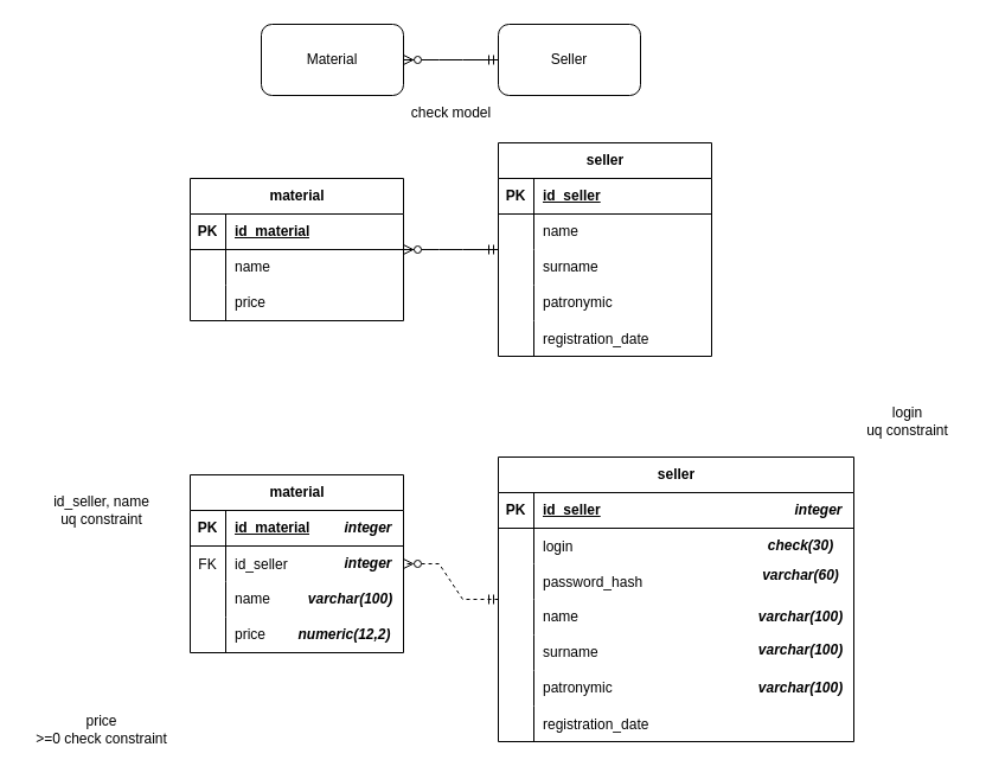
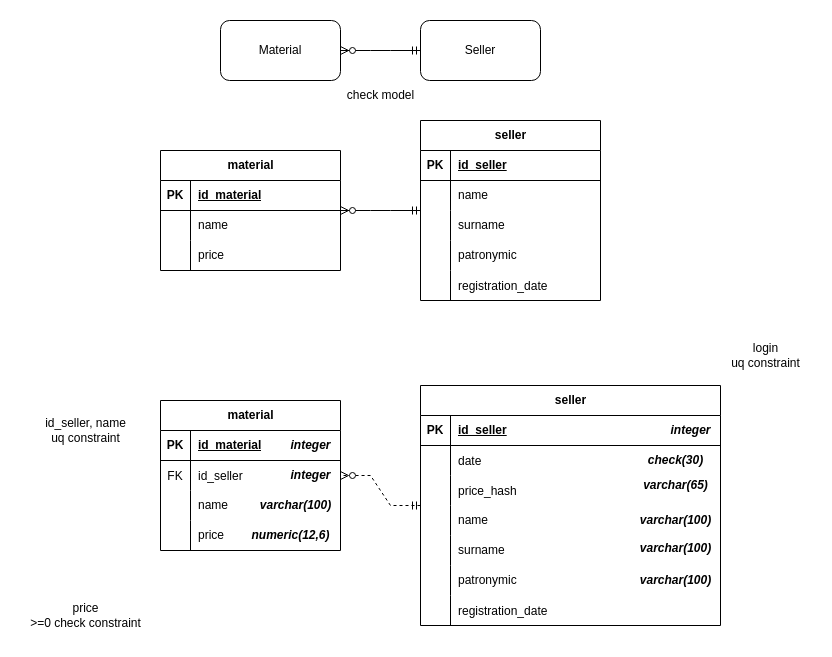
  <mxCell id="0" />
  <mxCell id="1" parent="0" />
  <mxCell id="2" value="Material" style="rounded=1;whiteSpace=wrap;html=1;" parent="1" vertex="1"><mxGeometry x="220" y="20" width="120" height="60" as="geometry" /></mxCell>
  <mxCell id="3" value="Seller" style="rounded=1;whiteSpace=wrap;html=1;" parent="1" vertex="1"><mxGeometry x="420" y="20" width="120" height="60" as="geometry" /></mxCell>
  <mxCell id="4" value="" style="edgeStyle=entityRelationEdgeStyle;fontSize=12;html=1;endArrow=ERzeroToMany;startArrow=ERmandOne;rounded=0;" parent="1" source="3" target="2" edge="1"><mxGeometry width="100" height="100" relative="1" as="geometry"><mxPoint x="400" y="260" as="sourcePoint" /><mxPoint x="500" y="160" as="targetPoint" /></mxGeometry></mxCell>
  <mxCell id="5" value="check model" style="text;html=1;align=center;verticalAlign=middle;resizable=0;points=[];autosize=1;strokeColor=none;fillColor=none;" parent="1" vertex="1"><mxGeometry x="335" y="80" width="90" height="30" as="geometry" /></mxCell>
  <mxCell id="6" value="material" style="shape=table;startSize=30;container=1;collapsible=1;childLayout=tableLayout;fixedRows=1;rowLines=0;fontStyle=1;align=center;resizeLast=1;html=1;" parent="1" vertex="1"><mxGeometry x="160" y="150" width="180" height="120" as="geometry" /></mxCell>
  <mxCell id="7" value="" style="shape=tableRow;horizontal=0;startSize=0;swimlaneHead=0;swimlaneBody=0;fillColor=none;collapsible=0;dropTarget=0;points=[[0,0.5],[1,0.5]];portConstraint=eastwest;top=0;left=0;right=0;bottom=1;" parent="6" vertex="1"><mxGeometry y="30" width="180" height="30" as="geometry" /></mxCell>
  <mxCell id="8" value="PK" style="shape=partialRectangle;connectable=0;fillColor=none;top=0;left=0;bottom=0;right=0;fontStyle=1;overflow=hidden;whiteSpace=wrap;html=1;" parent="7" vertex="1"><mxGeometry width="30" height="30" as="geometry"><mxRectangle width="30" height="30" as="alternateBounds" /></mxGeometry></mxCell>
  <mxCell id="9" value="id_material" style="shape=partialRectangle;connectable=0;fillColor=none;top=0;left=0;bottom=0;right=0;align=left;spacingLeft=6;fontStyle=5;overflow=hidden;whiteSpace=wrap;html=1;" parent="7" vertex="1"><mxGeometry x="30" width="150" height="30" as="geometry"><mxRectangle width="150" height="30" as="alternateBounds" /></mxGeometry></mxCell>
  <mxCell id="10" value="" style="shape=tableRow;horizontal=0;startSize=0;swimlaneHead=0;swimlaneBody=0;fillColor=none;collapsible=0;dropTarget=0;points=[[0,0.5],[1,0.5]];portConstraint=eastwest;top=0;left=0;right=0;bottom=0;" parent="6" vertex="1"><mxGeometry y="60" width="180" height="30" as="geometry" /></mxCell>
  <mxCell id="11" value="" style="shape=partialRectangle;connectable=0;fillColor=none;top=0;left=0;bottom=0;right=0;editable=1;overflow=hidden;whiteSpace=wrap;html=1;" parent="10" vertex="1"><mxGeometry width="30" height="30" as="geometry"><mxRectangle width="30" height="30" as="alternateBounds" /></mxGeometry></mxCell>
  <mxCell id="12" value="name" style="shape=partialRectangle;connectable=0;fillColor=none;top=0;left=0;bottom=0;right=0;align=left;spacingLeft=6;overflow=hidden;whiteSpace=wrap;html=1;" parent="10" vertex="1"><mxGeometry x="30" width="150" height="30" as="geometry"><mxRectangle width="150" height="30" as="alternateBounds" /></mxGeometry></mxCell>
  <mxCell id="13" value="" style="shape=tableRow;horizontal=0;startSize=0;swimlaneHead=0;swimlaneBody=0;fillColor=none;collapsible=0;dropTarget=0;points=[[0,0.5],[1,0.5]];portConstraint=eastwest;top=0;left=0;right=0;bottom=0;" parent="6" vertex="1"><mxGeometry y="90" width="180" height="30" as="geometry" /></mxCell>
  <mxCell id="14" value="" style="shape=partialRectangle;connectable=0;fillColor=none;top=0;left=0;bottom=0;right=0;editable=1;overflow=hidden;whiteSpace=wrap;html=1;" parent="13" vertex="1"><mxGeometry width="30" height="30" as="geometry"><mxRectangle width="30" height="30" as="alternateBounds" /></mxGeometry></mxCell>
  <mxCell id="15" value="price" style="shape=partialRectangle;connectable=0;fillColor=none;top=0;left=0;bottom=0;right=0;align=left;spacingLeft=6;overflow=hidden;whiteSpace=wrap;html=1;" parent="13" vertex="1"><mxGeometry x="30" width="150" height="30" as="geometry"><mxRectangle width="150" height="30" as="alternateBounds" /></mxGeometry></mxCell>
  <mxCell id="16" value="seller" style="shape=table;startSize=30;container=1;collapsible=1;childLayout=tableLayout;fixedRows=1;rowLines=0;fontStyle=1;align=center;resizeLast=1;html=1;" parent="1" vertex="1"><mxGeometry x="420" y="120" width="180" height="180" as="geometry" /></mxCell>
  <mxCell id="17" value="" style="shape=tableRow;horizontal=0;startSize=0;swimlaneHead=0;swimlaneBody=0;fillColor=none;collapsible=0;dropTarget=0;points=[[0,0.5],[1,0.5]];portConstraint=eastwest;top=0;left=0;right=0;bottom=1;" parent="16" vertex="1"><mxGeometry y="30" width="180" height="30" as="geometry" /></mxCell>
  <mxCell id="18" value="PK" style="shape=partialRectangle;connectable=0;fillColor=none;top=0;left=0;bottom=0;right=0;fontStyle=1;overflow=hidden;whiteSpace=wrap;html=1;" parent="17" vertex="1"><mxGeometry width="30" height="30" as="geometry"><mxRectangle width="30" height="30" as="alternateBounds" /></mxGeometry></mxCell>
  <mxCell id="19" value="id_seller" style="shape=partialRectangle;connectable=0;fillColor=none;top=0;left=0;bottom=0;right=0;align=left;spacingLeft=6;fontStyle=5;overflow=hidden;whiteSpace=wrap;html=1;" parent="17" vertex="1"><mxGeometry x="30" width="150" height="30" as="geometry"><mxRectangle width="150" height="30" as="alternateBounds" /></mxGeometry></mxCell>
  <mxCell id="20" value="" style="shape=tableRow;horizontal=0;startSize=0;swimlaneHead=0;swimlaneBody=0;fillColor=none;collapsible=0;dropTarget=0;points=[[0,0.5],[1,0.5]];portConstraint=eastwest;top=0;left=0;right=0;bottom=0;" parent="16" vertex="1"><mxGeometry y="60" width="180" height="30" as="geometry" /></mxCell>
  <mxCell id="21" value="" style="shape=partialRectangle;connectable=0;fillColor=none;top=0;left=0;bottom=0;right=0;editable=1;overflow=hidden;whiteSpace=wrap;html=1;" parent="20" vertex="1"><mxGeometry width="30" height="30" as="geometry"><mxRectangle width="30" height="30" as="alternateBounds" /></mxGeometry></mxCell>
  <mxCell id="22" value="name" style="shape=partialRectangle;connectable=0;fillColor=none;top=0;left=0;bottom=0;right=0;align=left;spacingLeft=6;overflow=hidden;whiteSpace=wrap;html=1;" parent="20" vertex="1"><mxGeometry x="30" width="150" height="30" as="geometry"><mxRectangle width="150" height="30" as="alternateBounds" /></mxGeometry></mxCell>
  <mxCell id="23" value="" style="shape=tableRow;horizontal=0;startSize=0;swimlaneHead=0;swimlaneBody=0;fillColor=none;collapsible=0;dropTarget=0;points=[[0,0.5],[1,0.5]];portConstraint=eastwest;top=0;left=0;right=0;bottom=0;" parent="16" vertex="1"><mxGeometry y="90" width="180" height="30" as="geometry" /></mxCell>
  <mxCell id="24" value="" style="shape=partialRectangle;connectable=0;fillColor=none;top=0;left=0;bottom=0;right=0;editable=1;overflow=hidden;whiteSpace=wrap;html=1;" parent="23" vertex="1"><mxGeometry width="30" height="30" as="geometry"><mxRectangle width="30" height="30" as="alternateBounds" /></mxGeometry></mxCell>
  <mxCell id="25" value="surname" style="shape=partialRectangle;connectable=0;fillColor=none;top=0;left=0;bottom=0;right=0;align=left;spacingLeft=6;overflow=hidden;whiteSpace=wrap;html=1;" parent="23" vertex="1"><mxGeometry x="30" width="150" height="30" as="geometry"><mxRectangle width="150" height="30" as="alternateBounds" /></mxGeometry></mxCell>
  <mxCell id="26" value="" style="shape=tableRow;horizontal=0;startSize=0;swimlaneHead=0;swimlaneBody=0;fillColor=none;collapsible=0;dropTarget=0;points=[[0,0.5],[1,0.5]];portConstraint=eastwest;top=0;left=0;right=0;bottom=0;" parent="16" vertex="1"><mxGeometry y="120" width="180" height="30" as="geometry" /></mxCell>
  <mxCell id="27" value="" style="shape=partialRectangle;connectable=0;fillColor=none;top=0;left=0;bottom=0;right=0;editable=1;overflow=hidden;whiteSpace=wrap;html=1;" parent="26" vertex="1"><mxGeometry width="30" height="30" as="geometry"><mxRectangle width="30" height="30" as="alternateBounds" /></mxGeometry></mxCell>
  <mxCell id="28" value="patronymic" style="shape=partialRectangle;connectable=0;fillColor=none;top=0;left=0;bottom=0;right=0;align=left;spacingLeft=6;overflow=hidden;whiteSpace=wrap;html=1;" parent="26" vertex="1"><mxGeometry x="30" width="150" height="30" as="geometry"><mxRectangle width="150" height="30" as="alternateBounds" /></mxGeometry></mxCell>
  <mxCell id="29" value="" style="shape=tableRow;horizontal=0;startSize=0;swimlaneHead=0;swimlaneBody=0;fillColor=none;collapsible=0;dropTarget=0;points=[[0,0.5],[1,0.5]];portConstraint=eastwest;top=0;left=0;right=0;bottom=0;" parent="16" vertex="1"><mxGeometry y="150" width="180" height="30" as="geometry" /></mxCell>
  <mxCell id="30" value="" style="shape=partialRectangle;connectable=0;fillColor=none;top=0;left=0;bottom=0;right=0;editable=1;overflow=hidden;" parent="29" vertex="1"><mxGeometry width="30" height="30" as="geometry"><mxRectangle width="30" height="30" as="alternateBounds" /></mxGeometry></mxCell>
  <mxCell id="31" value="registration_date" style="shape=partialRectangle;connectable=0;fillColor=none;top=0;left=0;bottom=0;right=0;align=left;spacingLeft=6;overflow=hidden;" parent="29" vertex="1"><mxGeometry x="30" width="150" height="30" as="geometry"><mxRectangle width="150" height="30" as="alternateBounds" /></mxGeometry></mxCell>
  <mxCell id="32" value="" style="edgeStyle=entityRelationEdgeStyle;fontSize=12;html=1;endArrow=ERzeroToMany;startArrow=ERmandOne;rounded=0;" parent="1" source="16" target="6" edge="1"><mxGeometry width="100" height="100" relative="1" as="geometry"><mxPoint x="430" y="360" as="sourcePoint" /><mxPoint x="350" y="360" as="targetPoint" /></mxGeometry></mxCell>
  <mxCell id="33" value="material" style="shape=table;startSize=30;container=1;collapsible=1;childLayout=tableLayout;fixedRows=1;rowLines=0;fontStyle=1;align=center;resizeLast=1;html=1;" parent="1" vertex="1"><mxGeometry x="160" y="400" width="180" height="150" as="geometry" /></mxCell>
  <mxCell id="34" value="" style="shape=tableRow;horizontal=0;startSize=0;swimlaneHead=0;swimlaneBody=0;fillColor=none;collapsible=0;dropTarget=0;points=[[0,0.5],[1,0.5]];portConstraint=eastwest;top=0;left=0;right=0;bottom=1;" parent="33" vertex="1"><mxGeometry y="30" width="180" height="30" as="geometry" /></mxCell>
  <mxCell id="35" value="PK" style="shape=partialRectangle;connectable=0;fillColor=none;top=0;left=0;bottom=0;right=0;fontStyle=1;overflow=hidden;whiteSpace=wrap;html=1;" parent="34" vertex="1"><mxGeometry width="30" height="30" as="geometry"><mxRectangle width="30" height="30" as="alternateBounds" /></mxGeometry></mxCell>
  <mxCell id="36" value="id_material" style="shape=partialRectangle;connectable=0;fillColor=none;top=0;left=0;bottom=0;right=0;align=left;spacingLeft=6;fontStyle=5;overflow=hidden;whiteSpace=wrap;html=1;" parent="34" vertex="1"><mxGeometry x="30" width="150" height="30" as="geometry"><mxRectangle width="150" height="30" as="alternateBounds" /></mxGeometry></mxCell>
  <mxCell id="37" value="" style="shape=tableRow;horizontal=0;startSize=0;swimlaneHead=0;swimlaneBody=0;fillColor=none;collapsible=0;dropTarget=0;points=[[0,0.5],[1,0.5]];portConstraint=eastwest;top=0;left=0;right=0;bottom=0;" parent="33" vertex="1"><mxGeometry y="60" width="180" height="30" as="geometry" /></mxCell>
  <mxCell id="38" value="FK" style="shape=partialRectangle;connectable=0;fillColor=none;top=0;left=0;bottom=0;right=0;editable=1;overflow=hidden;" parent="37" vertex="1"><mxGeometry width="30" height="30" as="geometry"><mxRectangle width="30" height="30" as="alternateBounds" /></mxGeometry></mxCell>
  <mxCell id="39" value="id_seller" style="shape=partialRectangle;connectable=0;fillColor=none;top=0;left=0;bottom=0;right=0;align=left;spacingLeft=6;overflow=hidden;" parent="37" vertex="1"><mxGeometry x="30" width="150" height="30" as="geometry"><mxRectangle width="150" height="30" as="alternateBounds" /></mxGeometry></mxCell>
  <mxCell id="40" value="" style="shape=tableRow;horizontal=0;startSize=0;swimlaneHead=0;swimlaneBody=0;fillColor=none;collapsible=0;dropTarget=0;points=[[0,0.5],[1,0.5]];portConstraint=eastwest;top=0;left=0;right=0;bottom=0;" parent="33" vertex="1"><mxGeometry y="90" width="180" height="30" as="geometry" /></mxCell>
  <mxCell id="41" value="" style="shape=partialRectangle;connectable=0;fillColor=none;top=0;left=0;bottom=0;right=0;editable=1;overflow=hidden;whiteSpace=wrap;html=1;" parent="40" vertex="1"><mxGeometry width="30" height="30" as="geometry"><mxRectangle width="30" height="30" as="alternateBounds" /></mxGeometry></mxCell>
  <mxCell id="42" value="name" style="shape=partialRectangle;connectable=0;fillColor=none;top=0;left=0;bottom=0;right=0;align=left;spacingLeft=6;overflow=hidden;whiteSpace=wrap;html=1;" parent="40" vertex="1"><mxGeometry x="30" width="150" height="30" as="geometry"><mxRectangle width="150" height="30" as="alternateBounds" /></mxGeometry></mxCell>
  <mxCell id="43" value="" style="shape=tableRow;horizontal=0;startSize=0;swimlaneHead=0;swimlaneBody=0;fillColor=none;collapsible=0;dropTarget=0;points=[[0,0.5],[1,0.5]];portConstraint=eastwest;top=0;left=0;right=0;bottom=0;" parent="33" vertex="1"><mxGeometry y="120" width="180" height="30" as="geometry" /></mxCell>
  <mxCell id="44" value="" style="shape=partialRectangle;connectable=0;fillColor=none;top=0;left=0;bottom=0;right=0;editable=1;overflow=hidden;whiteSpace=wrap;html=1;" parent="43" vertex="1"><mxGeometry width="30" height="30" as="geometry"><mxRectangle width="30" height="30" as="alternateBounds" /></mxGeometry></mxCell>
  <mxCell id="45" value="price" style="shape=partialRectangle;connectable=0;fillColor=none;top=0;left=0;bottom=0;right=0;align=left;spacingLeft=6;overflow=hidden;whiteSpace=wrap;html=1;" parent="43" vertex="1"><mxGeometry x="30" width="150" height="30" as="geometry"><mxRectangle width="150" height="30" as="alternateBounds" /></mxGeometry></mxCell>
  <mxCell id="46" value="seller" style="shape=table;startSize=30;container=1;collapsible=1;childLayout=tableLayout;fixedRows=1;rowLines=0;fontStyle=1;align=center;resizeLast=1;html=1;" parent="1" vertex="1"><mxGeometry x="420" y="385" width="300" height="240" as="geometry" /></mxCell>
  <mxCell id="47" value="" style="shape=tableRow;horizontal=0;startSize=0;swimlaneHead=0;swimlaneBody=0;fillColor=none;collapsible=0;dropTarget=0;points=[[0,0.5],[1,0.5]];portConstraint=eastwest;top=0;left=0;right=0;bottom=1;" parent="46" vertex="1"><mxGeometry y="30" width="300" height="30" as="geometry" /></mxCell>
  <mxCell id="48" value="PK" style="shape=partialRectangle;connectable=0;fillColor=none;top=0;left=0;bottom=0;right=0;fontStyle=1;overflow=hidden;whiteSpace=wrap;html=1;" parent="47" vertex="1"><mxGeometry width="30" height="30" as="geometry"><mxRectangle width="30" height="30" as="alternateBounds" /></mxGeometry></mxCell>
  <mxCell id="49" value="id_seller" style="shape=partialRectangle;connectable=0;fillColor=none;top=0;left=0;bottom=0;right=0;align=left;spacingLeft=6;fontStyle=5;overflow=hidden;whiteSpace=wrap;html=1;" parent="47" vertex="1"><mxGeometry x="30" width="270" height="30" as="geometry"><mxRectangle width="270" height="30" as="alternateBounds" /></mxGeometry></mxCell>
  <mxCell id="50" value="" style="shape=tableRow;horizontal=0;startSize=0;swimlaneHead=0;swimlaneBody=0;fillColor=none;collapsible=0;dropTarget=0;points=[[0,0.5],[1,0.5]];portConstraint=eastwest;top=0;left=0;right=0;bottom=0;" parent="46" vertex="1"><mxGeometry y="60" width="300" height="30" as="geometry" /></mxCell>
  <mxCell id="51" value="" style="shape=partialRectangle;connectable=0;fillColor=none;top=0;left=0;bottom=0;right=0;editable=1;overflow=hidden;" parent="50" vertex="1"><mxGeometry width="30" height="30" as="geometry"><mxRectangle width="30" height="30" as="alternateBounds" /></mxGeometry></mxCell>
- <mxCell id="52" value="login" style="shape=partialRectangle;connectable=0;fillColor=none;top=0;left=0;bottom=0;right=0;align=left;spacingLeft=6;overflow=hidden;" parent="50" vertex="1"><mxGeometry x="30" width="270" height="30" as="geometry"><mxRectangle width="270" height="30" as="alternateBounds" /></mxGeometry></mxCell>
+ <mxCell id="52" value="date" style="shape=partialRectangle;connectable=0;fillColor=none;top=0;left=0;bottom=0;right=0;align=left;spacingLeft=6;overflow=hidden;" parent="50" vertex="1"><mxGeometry x="30" width="270" height="30" as="geometry"><mxRectangle width="270" height="30" as="alternateBounds" /></mxGeometry></mxCell>
  <mxCell id="53" value="" style="shape=tableRow;horizontal=0;startSize=0;swimlaneHead=0;swimlaneBody=0;fillColor=none;collapsible=0;dropTarget=0;points=[[0,0.5],[1,0.5]];portConstraint=eastwest;top=0;left=0;right=0;bottom=0;" parent="46" vertex="1"><mxGeometry y="90" width="300" height="30" as="geometry" /></mxCell>
  <mxCell id="54" value="" style="shape=partialRectangle;connectable=0;fillColor=none;top=0;left=0;bottom=0;right=0;editable=1;overflow=hidden;" parent="53" vertex="1"><mxGeometry width="30" height="30" as="geometry"><mxRectangle width="30" height="30" as="alternateBounds" /></mxGeometry></mxCell>
- <mxCell id="55" value="password_hash" style="shape=partialRectangle;connectable=0;fillColor=none;top=0;left=0;bottom=0;right=0;align=left;spacingLeft=6;overflow=hidden;" parent="53" vertex="1"><mxGeometry x="30" width="270" height="30" as="geometry"><mxRectangle width="270" height="30" as="alternateBounds" /></mxGeometry></mxCell>
+ <mxCell id="55" value="price_hash" style="shape=partialRectangle;connectable=0;fillColor=none;top=0;left=0;bottom=0;right=0;align=left;spacingLeft=6;overflow=hidden;" parent="53" vertex="1"><mxGeometry x="30" width="270" height="30" as="geometry"><mxRectangle width="270" height="30" as="alternateBounds" /></mxGeometry></mxCell>
  <mxCell id="56" value="" style="shape=tableRow;horizontal=0;startSize=0;swimlaneHead=0;swimlaneBody=0;fillColor=none;collapsible=0;dropTarget=0;points=[[0,0.5],[1,0.5]];portConstraint=eastwest;top=0;left=0;right=0;bottom=0;" parent="46" vertex="1"><mxGeometry y="120" width="300" height="30" as="geometry" /></mxCell>
  <mxCell id="57" value="" style="shape=partialRectangle;connectable=0;fillColor=none;top=0;left=0;bottom=0;right=0;editable=1;overflow=hidden;whiteSpace=wrap;html=1;" parent="56" vertex="1"><mxGeometry width="30" height="30" as="geometry"><mxRectangle width="30" height="30" as="alternateBounds" /></mxGeometry></mxCell>
  <mxCell id="58" value="name" style="shape=partialRectangle;connectable=0;fillColor=none;top=0;left=0;bottom=0;right=0;align=left;spacingLeft=6;overflow=hidden;whiteSpace=wrap;html=1;" parent="56" vertex="1"><mxGeometry x="30" width="270" height="30" as="geometry"><mxRectangle width="270" height="30" as="alternateBounds" /></mxGeometry></mxCell>
  <mxCell id="59" value="" style="shape=tableRow;horizontal=0;startSize=0;swimlaneHead=0;swimlaneBody=0;fillColor=none;collapsible=0;dropTarget=0;points=[[0,0.5],[1,0.5]];portConstraint=eastwest;top=0;left=0;right=0;bottom=0;" parent="46" vertex="1"><mxGeometry y="150" width="300" height="30" as="geometry" /></mxCell>
  <mxCell id="60" value="" style="shape=partialRectangle;connectable=0;fillColor=none;top=0;left=0;bottom=0;right=0;editable=1;overflow=hidden;whiteSpace=wrap;html=1;" parent="59" vertex="1"><mxGeometry width="30" height="30" as="geometry"><mxRectangle width="30" height="30" as="alternateBounds" /></mxGeometry></mxCell>
  <mxCell id="61" value="surname" style="shape=partialRectangle;connectable=0;fillColor=none;top=0;left=0;bottom=0;right=0;align=left;spacingLeft=6;overflow=hidden;whiteSpace=wrap;html=1;" parent="59" vertex="1"><mxGeometry x="30" width="270" height="30" as="geometry"><mxRectangle width="270" height="30" as="alternateBounds" /></mxGeometry></mxCell>
  <mxCell id="62" value="" style="shape=tableRow;horizontal=0;startSize=0;swimlaneHead=0;swimlaneBody=0;fillColor=none;collapsible=0;dropTarget=0;points=[[0,0.5],[1,0.5]];portConstraint=eastwest;top=0;left=0;right=0;bottom=0;" parent="46" vertex="1"><mxGeometry y="180" width="300" height="30" as="geometry" /></mxCell>
  <mxCell id="63" value="" style="shape=partialRectangle;connectable=0;fillColor=none;top=0;left=0;bottom=0;right=0;editable=1;overflow=hidden;whiteSpace=wrap;html=1;" parent="62" vertex="1"><mxGeometry width="30" height="30" as="geometry"><mxRectangle width="30" height="30" as="alternateBounds" /></mxGeometry></mxCell>
  <mxCell id="64" value="patronymic" style="shape=partialRectangle;connectable=0;fillColor=none;top=0;left=0;bottom=0;right=0;align=left;spacingLeft=6;overflow=hidden;whiteSpace=wrap;html=1;" parent="62" vertex="1"><mxGeometry x="30" width="270" height="30" as="geometry"><mxRectangle width="270" height="30" as="alternateBounds" /></mxGeometry></mxCell>
  <mxCell id="65" value="" style="shape=tableRow;horizontal=0;startSize=0;swimlaneHead=0;swimlaneBody=0;fillColor=none;collapsible=0;dropTarget=0;points=[[0,0.5],[1,0.5]];portConstraint=eastwest;top=0;left=0;right=0;bottom=0;" parent="46" vertex="1"><mxGeometry y="210" width="300" height="30" as="geometry" /></mxCell>
  <mxCell id="66" value="" style="shape=partialRectangle;connectable=0;fillColor=none;top=0;left=0;bottom=0;right=0;editable=1;overflow=hidden;" parent="65" vertex="1"><mxGeometry width="30" height="30" as="geometry"><mxRectangle width="30" height="30" as="alternateBounds" /></mxGeometry></mxCell>
  <mxCell id="67" value="registration_date" style="shape=partialRectangle;connectable=0;fillColor=none;top=0;left=0;bottom=0;right=0;align=left;spacingLeft=6;overflow=hidden;" parent="65" vertex="1"><mxGeometry x="30" width="270" height="30" as="geometry"><mxRectangle width="270" height="30" as="alternateBounds" /></mxGeometry></mxCell>
  <mxCell id="68" value="" style="edgeStyle=entityRelationEdgeStyle;fontSize=12;html=1;endArrow=ERzeroToMany;startArrow=ERmandOne;rounded=0;dashed=1;" parent="1" source="46" target="33" edge="1"><mxGeometry width="100" height="100" relative="1" as="geometry"><mxPoint x="450" y="490" as="sourcePoint" /><mxPoint x="370" y="490" as="targetPoint" /></mxGeometry></mxCell>
  <mxCell id="69" value="&lt;b&gt;&lt;i&gt;integer&lt;/i&gt;&lt;/b&gt;" style="text;html=1;align=center;verticalAlign=middle;resizable=0;points=[];autosize=1;strokeColor=none;fillColor=none;" parent="1" vertex="1"><mxGeometry x="280" y="430" width="60" height="30" as="geometry" /></mxCell>
  <mxCell id="70" value="&lt;b&gt;&lt;i&gt;integer&lt;/i&gt;&lt;/b&gt;" style="text;html=1;align=center;verticalAlign=middle;resizable=0;points=[];autosize=1;strokeColor=none;fillColor=none;" parent="1" vertex="1"><mxGeometry x="280" y="460" width="60" height="30" as="geometry" /></mxCell>
  <mxCell id="71" value="&lt;b&gt;&lt;i&gt;integer&lt;/i&gt;&lt;/b&gt;" style="text;html=1;align=center;verticalAlign=middle;resizable=0;points=[];autosize=1;strokeColor=none;fillColor=none;" parent="1" vertex="1"><mxGeometry x="660" y="415" width="60" height="30" as="geometry" /></mxCell>
  <mxCell id="72" value="varchar(100)" style="text;html=1;align=center;verticalAlign=middle;resizable=0;points=[];autosize=1;strokeColor=none;fillColor=none;fontStyle=3" parent="1" vertex="1"><mxGeometry x="250" y="490" width="90" height="30" as="geometry" /></mxCell>
- <mxCell id="73" value="numeric(12,2)" style="text;html=1;align=center;verticalAlign=middle;resizable=0;points=[];autosize=1;strokeColor=none;fillColor=none;fontStyle=3" parent="1" vertex="1"><mxGeometry x="240" y="520" width="100" height="30" as="geometry" /></mxCell>
+ <mxCell id="73" value="numeric(12,6)" style="text;html=1;align=center;verticalAlign=middle;resizable=0;points=[];autosize=1;strokeColor=none;fillColor=none;fontStyle=3" parent="1" vertex="1"><mxGeometry x="240" y="520" width="100" height="30" as="geometry" /></mxCell>
  <mxCell id="74" value="varchar(100)" style="text;html=1;align=center;verticalAlign=middle;resizable=0;points=[];autosize=1;strokeColor=none;fillColor=none;fontStyle=3" parent="1" vertex="1"><mxGeometry x="630" y="505" width="90" height="30" as="geometry" /></mxCell>
  <mxCell id="75" value="varchar(100)" style="text;html=1;align=center;verticalAlign=middle;resizable=0;points=[];autosize=1;strokeColor=none;fillColor=none;fontStyle=3" parent="1" vertex="1"><mxGeometry x="630" y="533" width="90" height="30" as="geometry" /></mxCell>
  <mxCell id="76" value="varchar(100)" style="text;html=1;align=center;verticalAlign=middle;resizable=0;points=[];autosize=1;strokeColor=none;fillColor=none;fontStyle=3" parent="1" vertex="1"><mxGeometry x="630" y="565" width="90" height="30" as="geometry" /></mxCell>
  <mxCell id="77" value="id_seller, name&lt;br&gt;uq constraint" style="text;html=1;align=center;verticalAlign=middle;resizable=0;points=[];autosize=1;strokeColor=none;fillColor=none;" parent="1" vertex="1"><mxGeometry x="35" y="410" width="100" height="40" as="geometry" /></mxCell>
  <mxCell id="78" value="price&lt;br&gt;&amp;gt;=0 check constraint" style="text;html=1;align=center;verticalAlign=middle;resizable=0;points=[];autosize=1;strokeColor=none;fillColor=none;" parent="1" vertex="1"><mxGeometry x="20" y="595" width="130" height="40" as="geometry" /></mxCell>
- <mxCell id="79" value="varchar(60)" style="text;html=1;align=center;verticalAlign=middle;resizable=0;points=[];autosize=1;strokeColor=none;fillColor=none;fontStyle=3" parent="1" vertex="1"><mxGeometry x="630" y="470" width="90" height="30" as="geometry" /></mxCell>
+ <mxCell id="79" value="varchar(65)" style="text;html=1;align=center;verticalAlign=middle;resizable=0;points=[];autosize=1;strokeColor=none;fillColor=none;fontStyle=3" parent="1" vertex="1"><mxGeometry x="630" y="470" width="90" height="30" as="geometry" /></mxCell>
  <mxCell id="80" value="check(30)" style="text;html=1;align=center;verticalAlign=middle;resizable=0;points=[];autosize=1;strokeColor=none;fillColor=none;fontSize=12;fontFamily=Helvetica;fontColor=default;fontStyle=3" parent="1" vertex="1"><mxGeometry x="630" y="445" width="90" height="30" as="geometry" /></mxCell>
  <mxCell id="81" value="login&lt;br&gt;uq constraint" style="text;html=1;align=center;verticalAlign=middle;resizable=0;points=[];autosize=1;strokeColor=none;fillColor=none;fontSize=12;fontFamily=Helvetica;fontColor=default;" parent="1" vertex="1"><mxGeometry x="720" y="335" width="90" height="40" as="geometry" /></mxCell>
